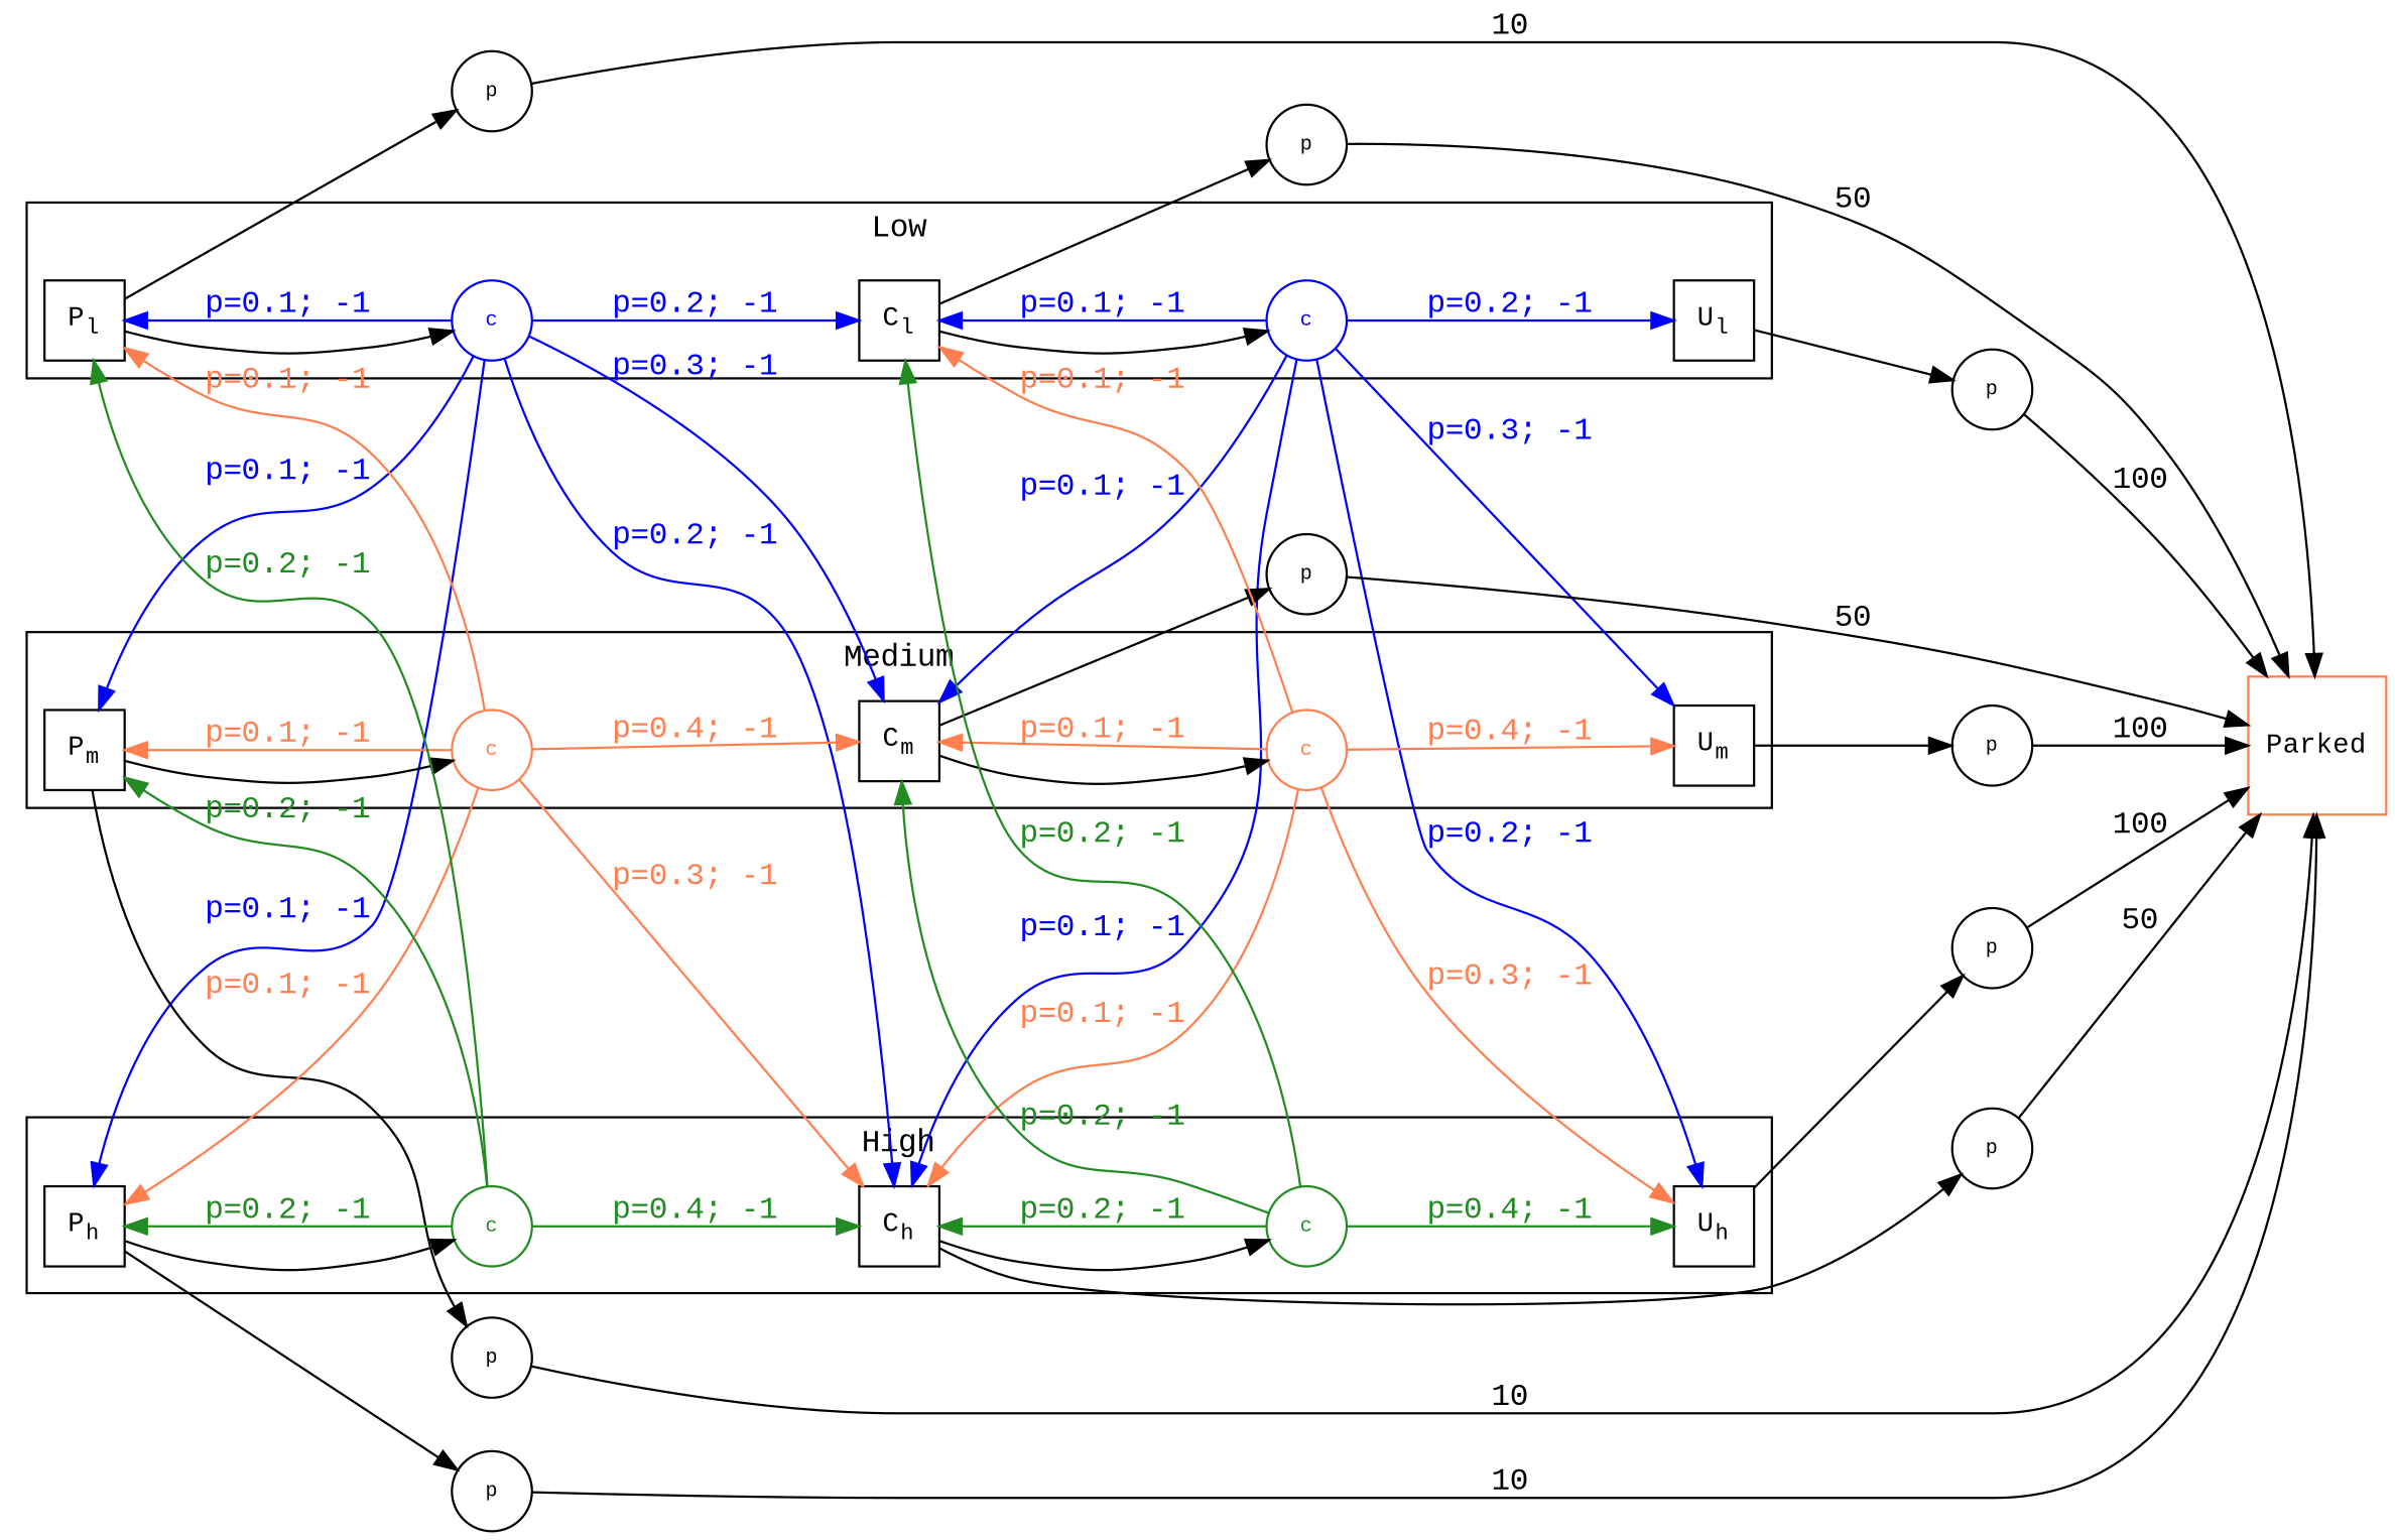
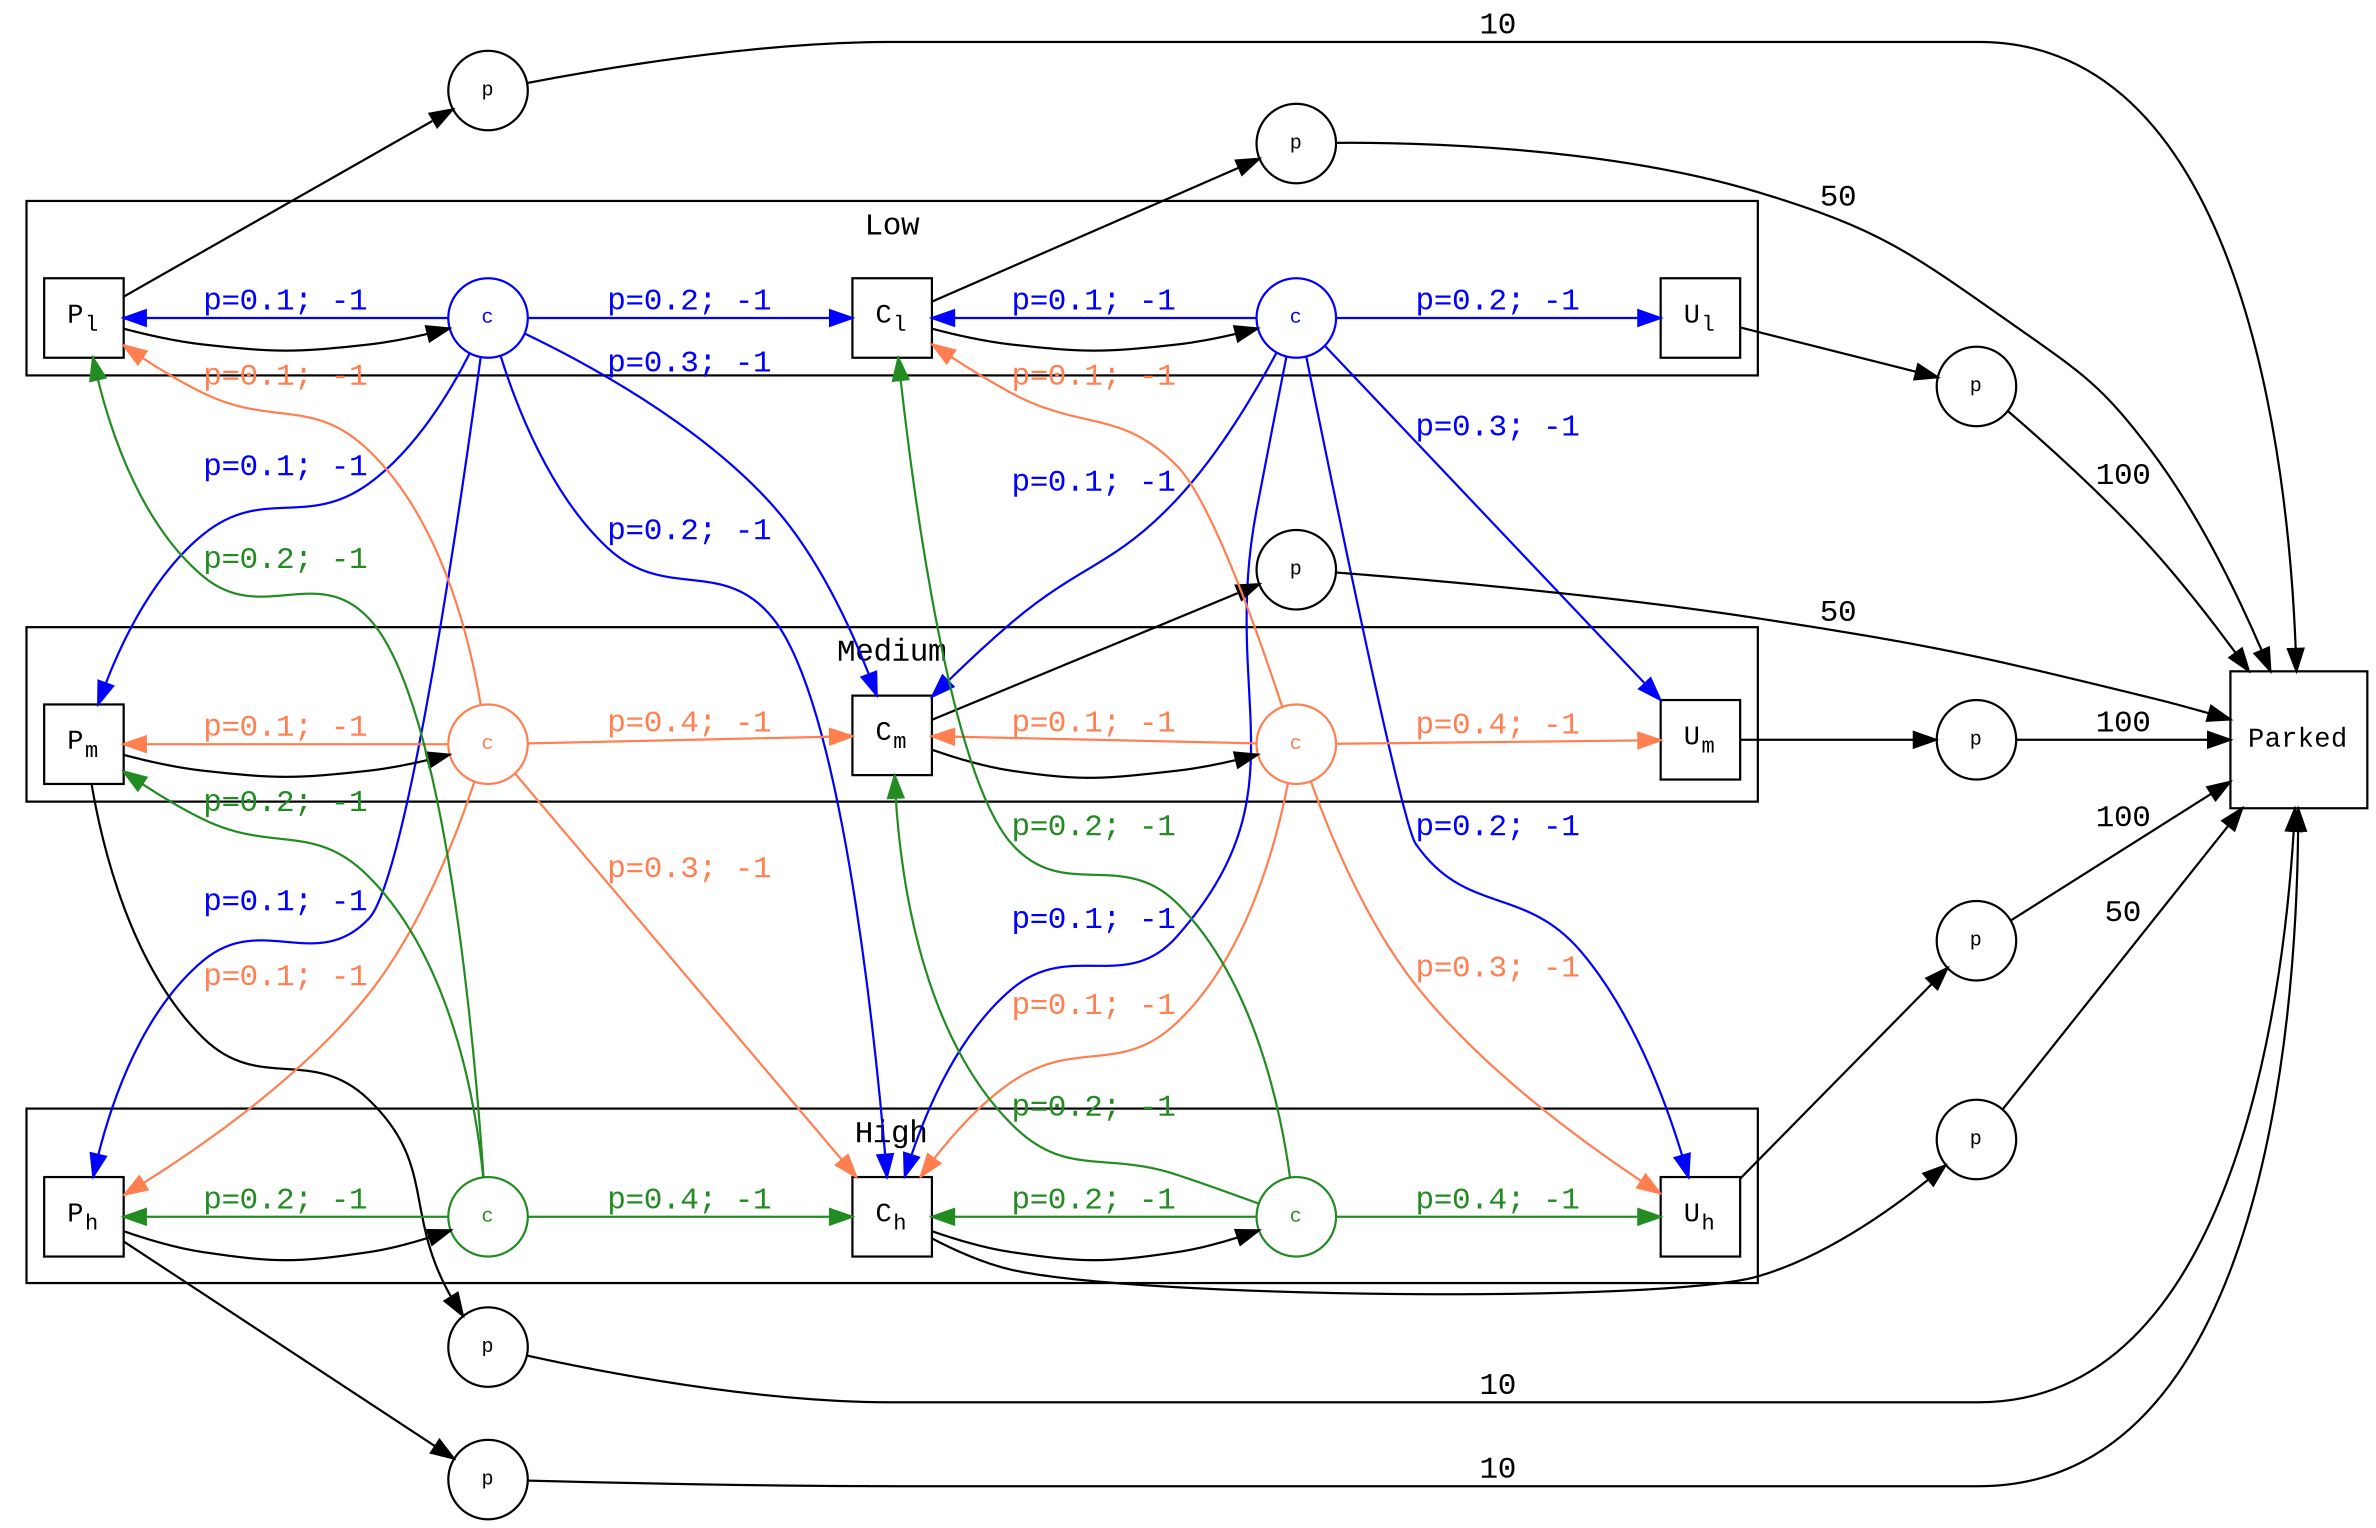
  digraph {
    rankdir=LR
    ranksep=1
    fontname="Liberation Mono"
    node [fontsize=9 shape=circle fontname="Liberation Mono"]
    edge [fontname="Liberation Mono"]
    n1 [fontsize=12 label=<P<SUB>l</SUB>> shape=square]
    n2 [fontsize=12 label=<C<SUB>l</SUB>> shape=square]
    n3 [fontsize=12 label=<U<sub>l</sub>> shape=square]
    n4 [color=blue fontcolor=blue label=c]
    n5 [color=blue fontcolor=blue label=c]
    n6 [fontsize=12 label=<P<SUB>m</SUB>> shape=square]
    n7 [fontsize=12 label=<C<SUB>m</SUB>> shape=square]
    n8 [fontsize=12 label=<U<sub>m</sub>> shape=square]
    n9 [color=coral fontcolor=coral label=c]
    n10 [color=coral fontcolor=coral label=c]
    n11 [fontsize=12 label=<P<SUB>h</SUB>> shape=square]
    n12 [fontsize=12 label=<C<SUB>h</SUB>> shape=square]
    n13 [fontsize=12 label=<U<sub>h</sub>> shape=square]
    n14 [color=forestgreen fontcolor=forestgreen label=c]
    n15 [color=forestgreen fontcolor=forestgreen label=c]
    n16 [label=p]
    n17 [label=p]
    n18 [label=p]
    n19 [label=p]
    n20 [label=p]
    n21 [label=p]
    n22 [label=p]
    n23 [label=p]
    n24 [label=p]
-   n25 [fontsize=12 label=Parked shape=square color=coral]
+   n25 [fontsize=12 label=Parked shape=square]
    subgraph cluster_1 {
      label=Low
      rank=same
      n1
      n2
      n3
      n4
      n5
    }
    subgraph cluster_2 {
      label=Medium
      rank=same
      n6
      n7
      n8
      n9
      n10
    }
    subgraph cluster_3 {
      label=High
      rank=same
      n11
      n12
      n13
      n14
      n15
    }
    n1 -> n4
    n1 -> n16
    n2 -> n5
    n2 -> n19
    n3 -> n22
    n4 -> n1 [color=blue fontcolor=blue label="p=0.1; -1"]
    n4 -> n2 [color=blue fontcolor=blue label="p=0.2; -1"]
    n4 -> n6 [color=blue fontcolor=blue label="p=0.1; -1"]
    n4 -> n7 [color=blue fontcolor=blue label="p=0.3; -1"]
    n4 -> n11 [color=blue fontcolor=blue label="p=0.1; -1"]
    n4 -> n12 [color=blue fontcolor=blue label="p=0.2; -1"]
    n5 -> n2 [color=blue fontcolor=blue label="p=0.1; -1"]
    n5 -> n3 [color=blue fontcolor=blue label="p=0.2; -1"]
    n5 -> n7 [color=blue fontcolor=blue label="p=0.1; -1"]
    n5 -> n8 [color=blue fontcolor=blue label="p=0.3; -1"]
    n5 -> n12 [color=blue fontcolor=blue label="p=0.1; -1"]
    n5 -> n13 [color=blue fontcolor=blue label="p=0.2; -1"]
    n6 -> n9
    n6 -> n17
    n7 -> n10
    n7 -> n20
    n8 -> n23
    n9 -> n1 [color=coral fontcolor=coral label="p=0.1; -1"]
    n9 -> n6 [color=coral fontcolor=coral label="p=0.1; -1"]
    n9 -> n7 [color=coral fontcolor=coral label="p=0.4; -1"]
    n9 -> n11 [color=coral fontcolor=coral label="p=0.1; -1"]
    n9 -> n12 [color=coral fontcolor=coral label="p=0.3; -1"]
    n10 -> n2 [color=coral fontcolor=coral label="p=0.1; -1"]
    n10 -> n7 [color=coral fontcolor=coral label="p=0.1; -1"]
    n10 -> n8 [color=coral fontcolor=coral label="p=0.4; -1"]
    n10 -> n12 [color=coral fontcolor=coral label="p=0.1; -1"]
    n10 -> n13 [color=coral fontcolor=coral label="p=0.3; -1"]
    n11 -> n14
    n11 -> n18
    n12 -> n15
    n12 -> n21
    n13 -> n24
    n14 -> n1 [color=forestgreen fontcolor=forestgreen label="p=0.2; -1"]
    n14 -> n6 [color=forestgreen fontcolor=forestgreen label="p=0.2; -1"]
    n14 -> n11 [color=forestgreen fontcolor=forestgreen label="p=0.2; -1"]
    n14 -> n12 [color=forestgreen fontcolor=forestgreen label="p=0.4; -1"]
    n15 -> n2 [color=forestgreen fontcolor=forestgreen label="p=0.2; -1"]
    n15 -> n7 [color=forestgreen fontcolor=forestgreen label="p=0.2; -1"]
    n15 -> n12 [color=forestgreen fontcolor=forestgreen label="p=0.2; -1"]
    n15 -> n13 [color=forestgreen fontcolor=forestgreen label="p=0.4; -1"]
    n16 -> n25 [label=10]
    n17 -> n25 [label=10]
    n18 -> n25 [label=10]
    n19 -> n25 [label=50]
    n20 -> n25 [label=50]
    n21 -> n25 [label=50]
    n22 -> n25 [label=100]
    n23 -> n25 [label=100]
    n24 -> n25 [label=100]
  }
